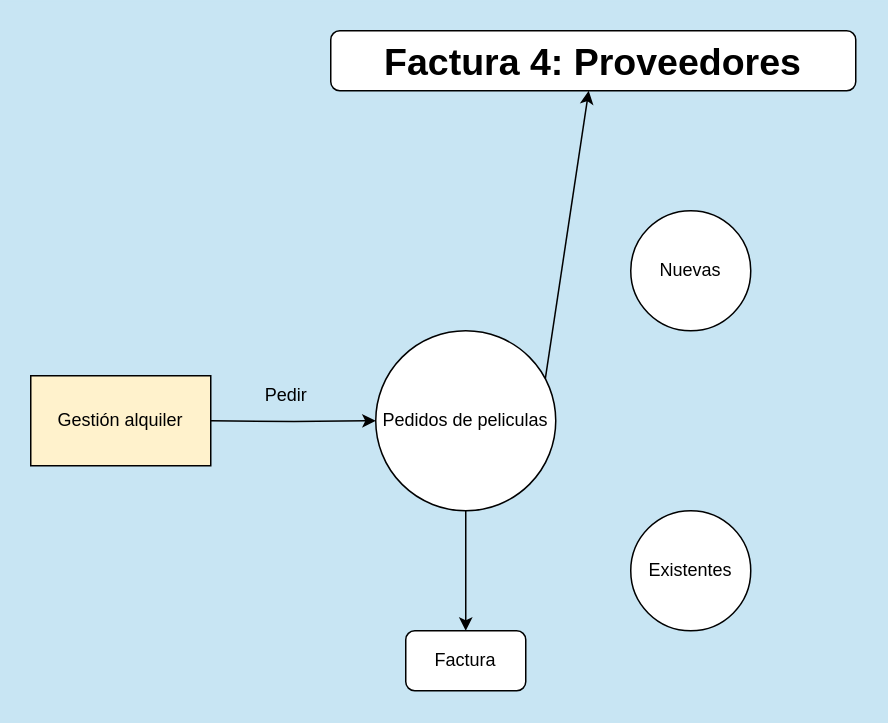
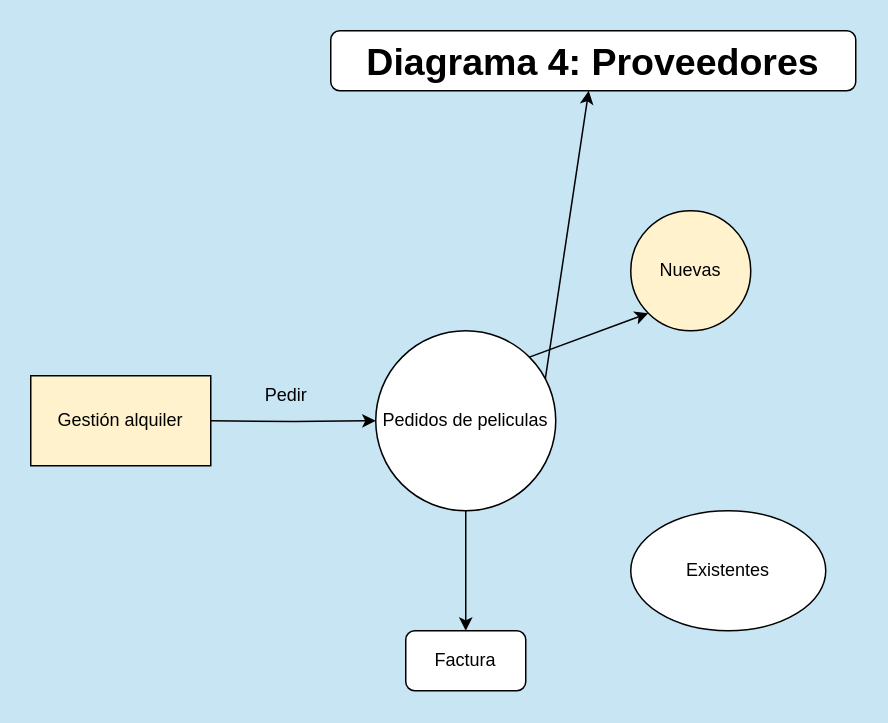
  <mxCell id="0" />
  <mxCell id="1" parent="0" />
  <mxCell id="2" style="edgeStyle=orthogonalEdgeStyle;rounded=0;orthogonalLoop=1;jettySize=auto;html=1;exitX=1;exitY=0.5;exitDx=0;exitDy=0;entryX=0;entryY=0.5;entryDx=0;entryDy=0;" parent="1" target="7" edge="1"><mxGeometry relative="1" as="geometry"><mxPoint x="140" y="280" as="sourcePoint" /></mxGeometry></mxCell>
- <mxCell id="3" value="&lt;b&gt;&lt;font style=&quot;font-size: 25px;&quot;&gt;Factura 4: Proveedores&lt;br&gt;&lt;/font&gt;&lt;/b&gt;" style="rounded=1;whiteSpace=wrap;html=1;" parent="1" vertex="1"><mxGeometry x="220" y="20" width="350" height="40" as="geometry" /></mxCell>
+ <mxCell id="3" value="&lt;b&gt;&lt;font style=&quot;font-size: 25px;&quot;&gt;Diagrama 4: Proveedores&lt;br&gt;&lt;/font&gt;&lt;/b&gt;" style="rounded=1;whiteSpace=wrap;html=1;" parent="1" vertex="1"><mxGeometry x="220" y="20" width="350" height="40" as="geometry" /></mxCell>
  <mxCell id="4" style="rounded=0;orthogonalLoop=1;jettySize=auto;html=1;exitX=1;exitY=1;exitDx=0;exitDy=0;" parent="1" source="7" target="3" edge="1"><mxGeometry relative="1" as="geometry" /></mxCell>
+ <mxCell id="5" style="rounded=0;orthogonalLoop=1;jettySize=auto;html=1;exitX=1;exitY=0;exitDx=0;exitDy=0;entryX=0;entryY=1;entryDx=0;entryDy=0;" parent="1" source="7" target="8" edge="1"><mxGeometry relative="1" as="geometry" /></mxCell>
  <mxCell id="6" style="edgeStyle=orthogonalEdgeStyle;rounded=0;orthogonalLoop=1;jettySize=auto;html=1;exitX=0.5;exitY=1;exitDx=0;exitDy=0;" parent="1" source="7" target="10" edge="1"><mxGeometry relative="1" as="geometry" /></mxCell>
  <mxCell id="7" value="Pedidos de peliculas" style="ellipse;whiteSpace=wrap;html=1;aspect=fixed;" parent="1" vertex="1"><mxGeometry x="250" y="220" width="120" height="120" as="geometry" /></mxCell>
- <mxCell id="8" value="Nuevas" style="ellipse;whiteSpace=wrap;html=1;aspect=fixed;" parent="1" vertex="1"><mxGeometry x="420" y="140" width="80" height="80" as="geometry" /></mxCell>
- <mxCell id="9" value="Existentes" style="ellipse;whiteSpace=wrap;html=1;aspect=fixed;" parent="1" vertex="1"><mxGeometry x="420" y="340" width="80" height="80" as="geometry" /></mxCell>
+ <mxCell id="8" value="Nuevas" style="ellipse;whiteSpace=wrap;html=1;aspect=fixed;fillColor=#fff2cc;" parent="1" vertex="1"><mxGeometry x="420" y="140" width="80" height="80" as="geometry" /></mxCell>
+ <mxCell id="9" value="Existentes" style="ellipse;whiteSpace=wrap;html=1;aspect=fixed;" parent="1" vertex="1"><mxGeometry x="420" y="340" width="130" height="80" as="geometry" /></mxCell>
  <mxCell id="10" value="Factura" style="rounded=1;whiteSpace=wrap;html=1;" parent="1" vertex="1"><mxGeometry x="270" y="420" width="80" height="40" as="geometry" /></mxCell>
  <mxCell id="11" value="Pedir" style="text;html=1;align=center;verticalAlign=middle;resizable=0;points=[];autosize=1;strokeColor=none;fillColor=none;" parent="1" vertex="1"><mxGeometry x="165" y="248" width="50" height="30" as="geometry" /></mxCell>
  <mxCell id="12" value="&lt;div&gt;Gestión alquiler&lt;/div&gt;" style="rounded=0;whiteSpace=wrap;html=1;fillColor=#fff2cc;" vertex="1" parent="1"><mxGeometry x="20" y="250" width="120" height="60" as="geometry" /></mxCell>
